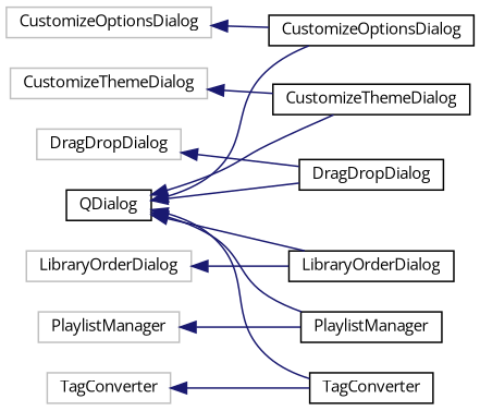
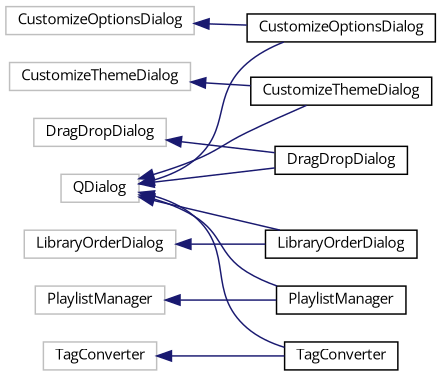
  digraph {
    rankdir=LR
    fontname="Open Sans"
    node [color=grey75 fillcolor=white fontname="Open Sans" fontsize=10 shape=record style=filled]
    edge [color=midnightblue dir=back fontname="Open Sans" fontsize=10 labelfontname=Helvetica labelfontsize=10 style=solid]
    n1 [height=0.2 label=CustomizeOptionsDialog width=0.4]
    n2 [color=black height=0.2 label=CustomizeOptionsDialog width=0.4]
    n3 [height=0.2 label=CustomizeThemeDialog width=0.4]
    n4 [color=black height=0.2 label=CustomizeThemeDialog width=0.4]
    n5 [height=0.2 label=DragDropDialog width=0.4]
    n6 [color=black height=0.2 label=DragDropDialog width=0.4]
    n7 [height=0.2 label=LibraryOrderDialog width=0.4]
    n8 [color=black height=0.2 label=LibraryOrderDialog width=0.4]
    n9 [height=0.2 label=PlaylistManager width=0.4]
    n10 [color=black height=0.2 label=PlaylistManager width=0.4]
-   n11 [color=black height=0.2 label=QDialog width=0.4]
+   n11 [height=0.2 label=QDialog width=0.4]
    n12 [color=black height=0.2 label=TagConverter width=0.4]
    n13 [height=0.2 label=TagConverter width=0.4]
    n1 -> n2
    n3 -> n4
    n5 -> n6
    n7 -> n8
    n9 -> n10
    n11 -> n2
    n11 -> n4
    n11 -> n6
    n11 -> n8
    n11 -> n10
    n11 -> n12
    n13 -> n12
  }
